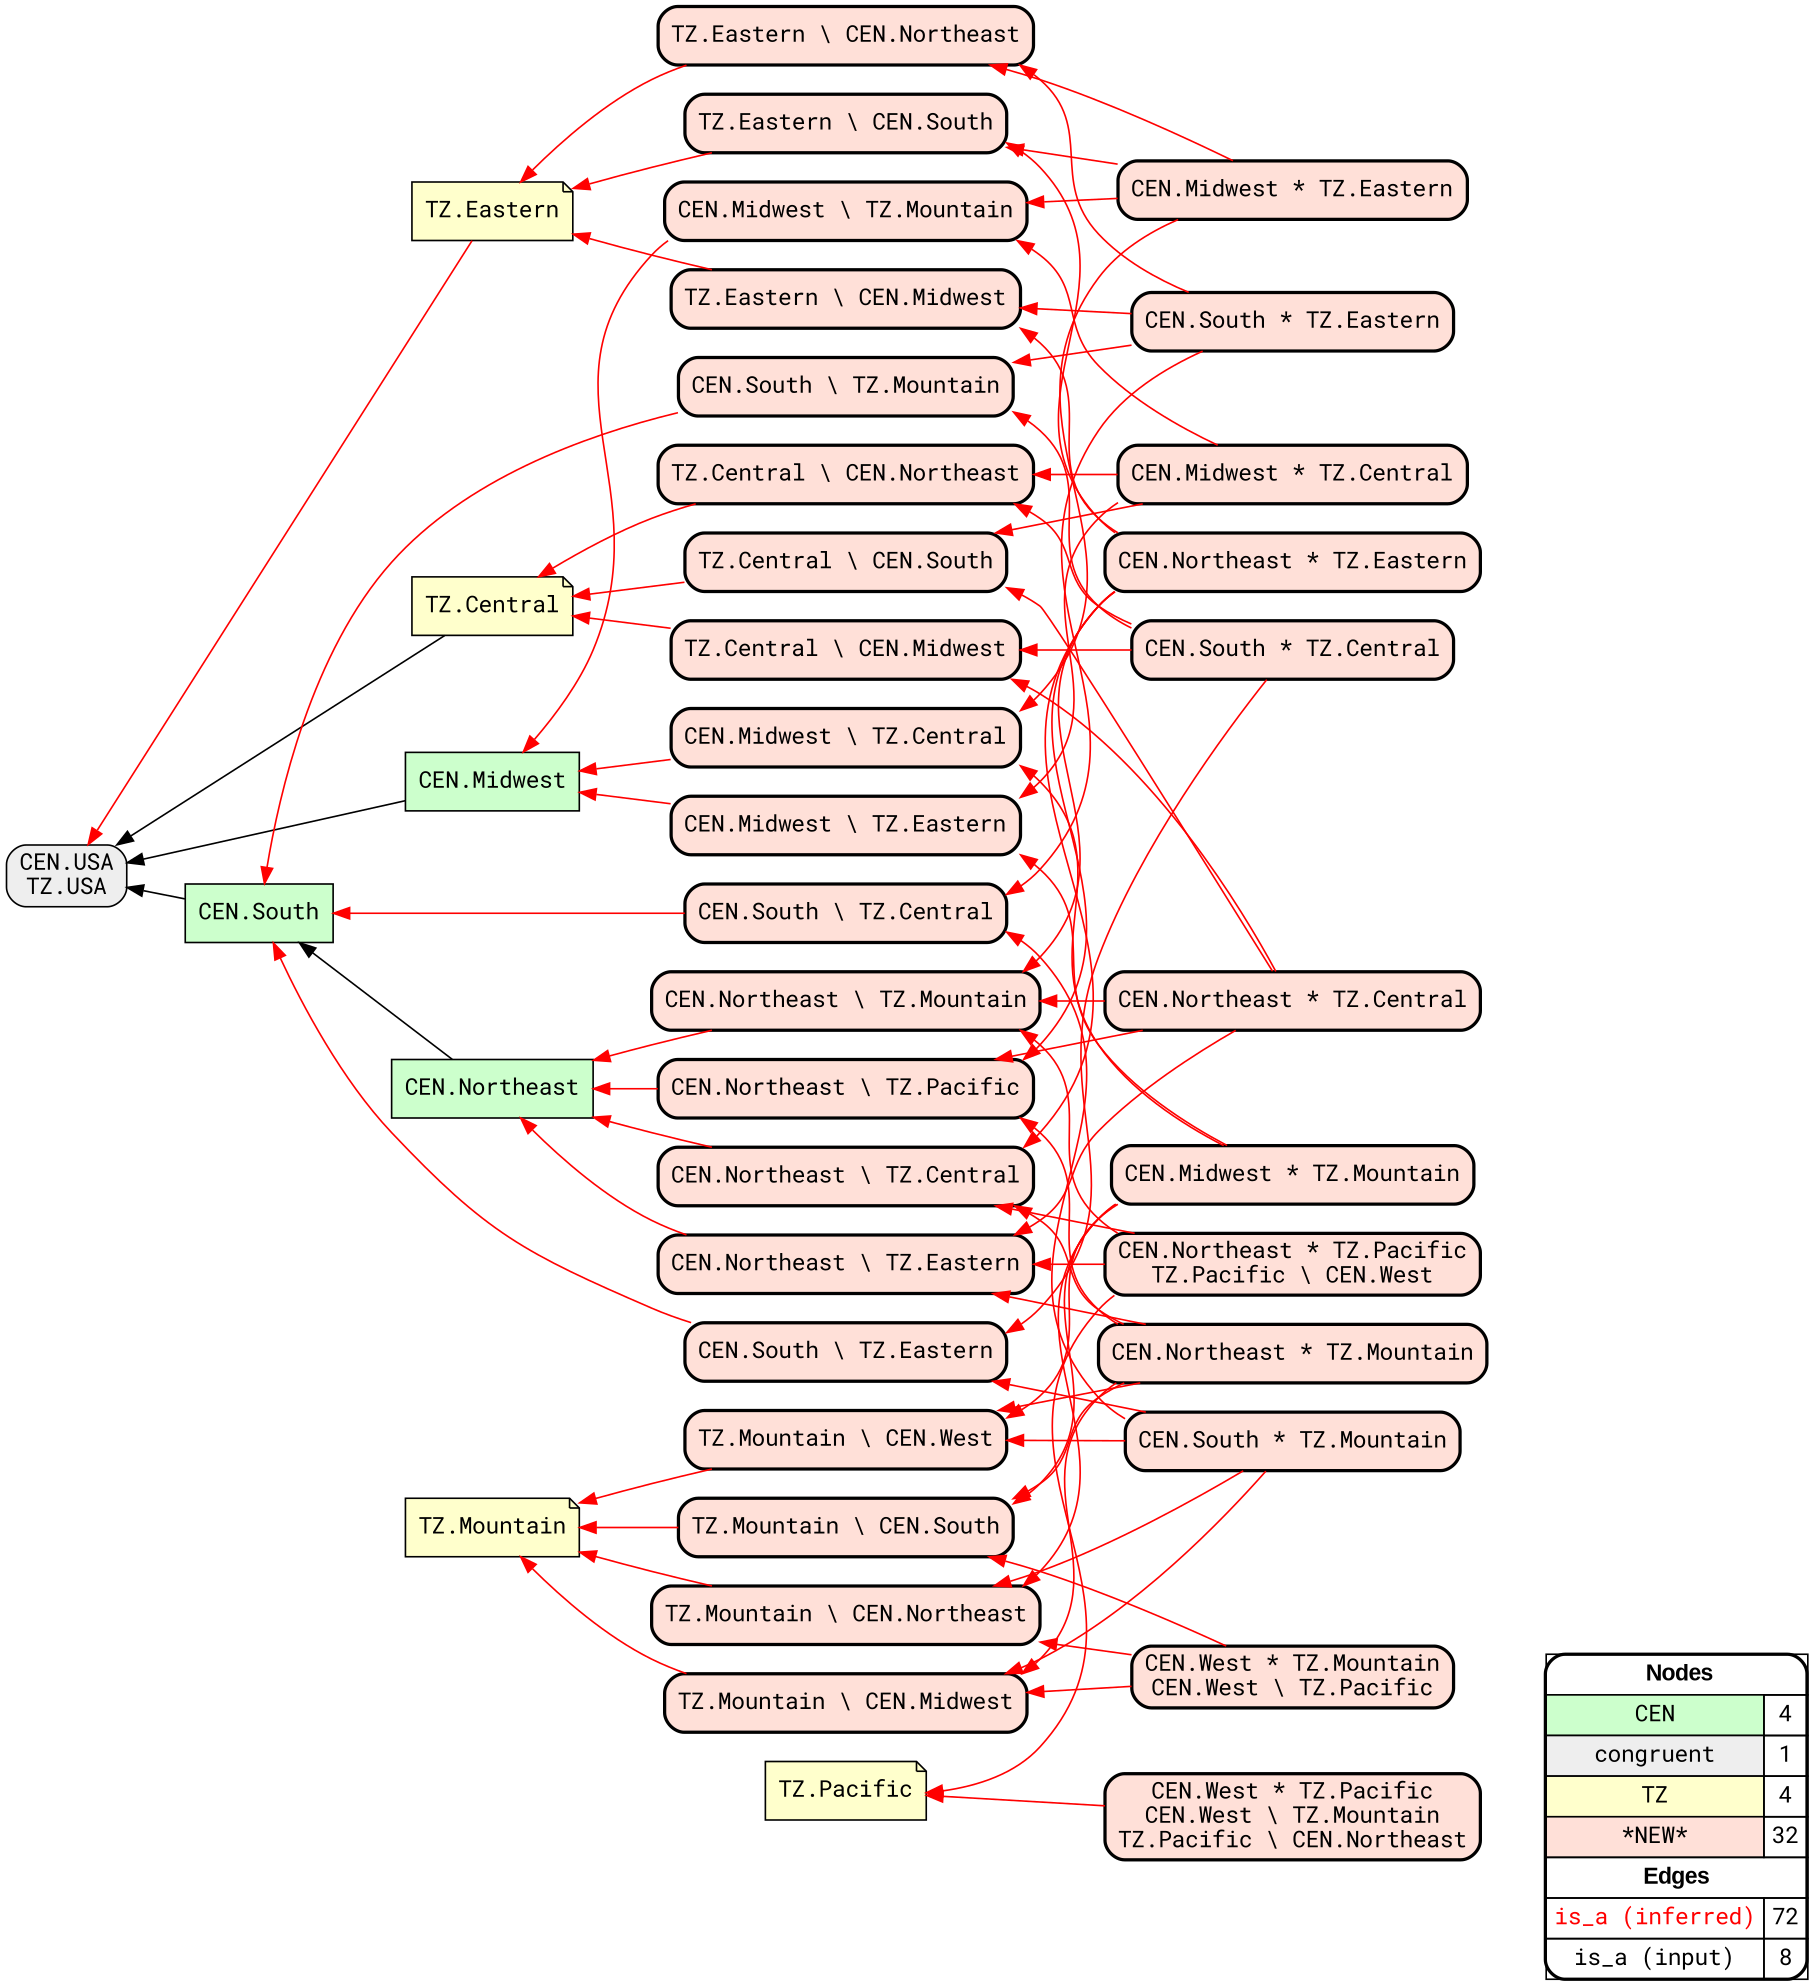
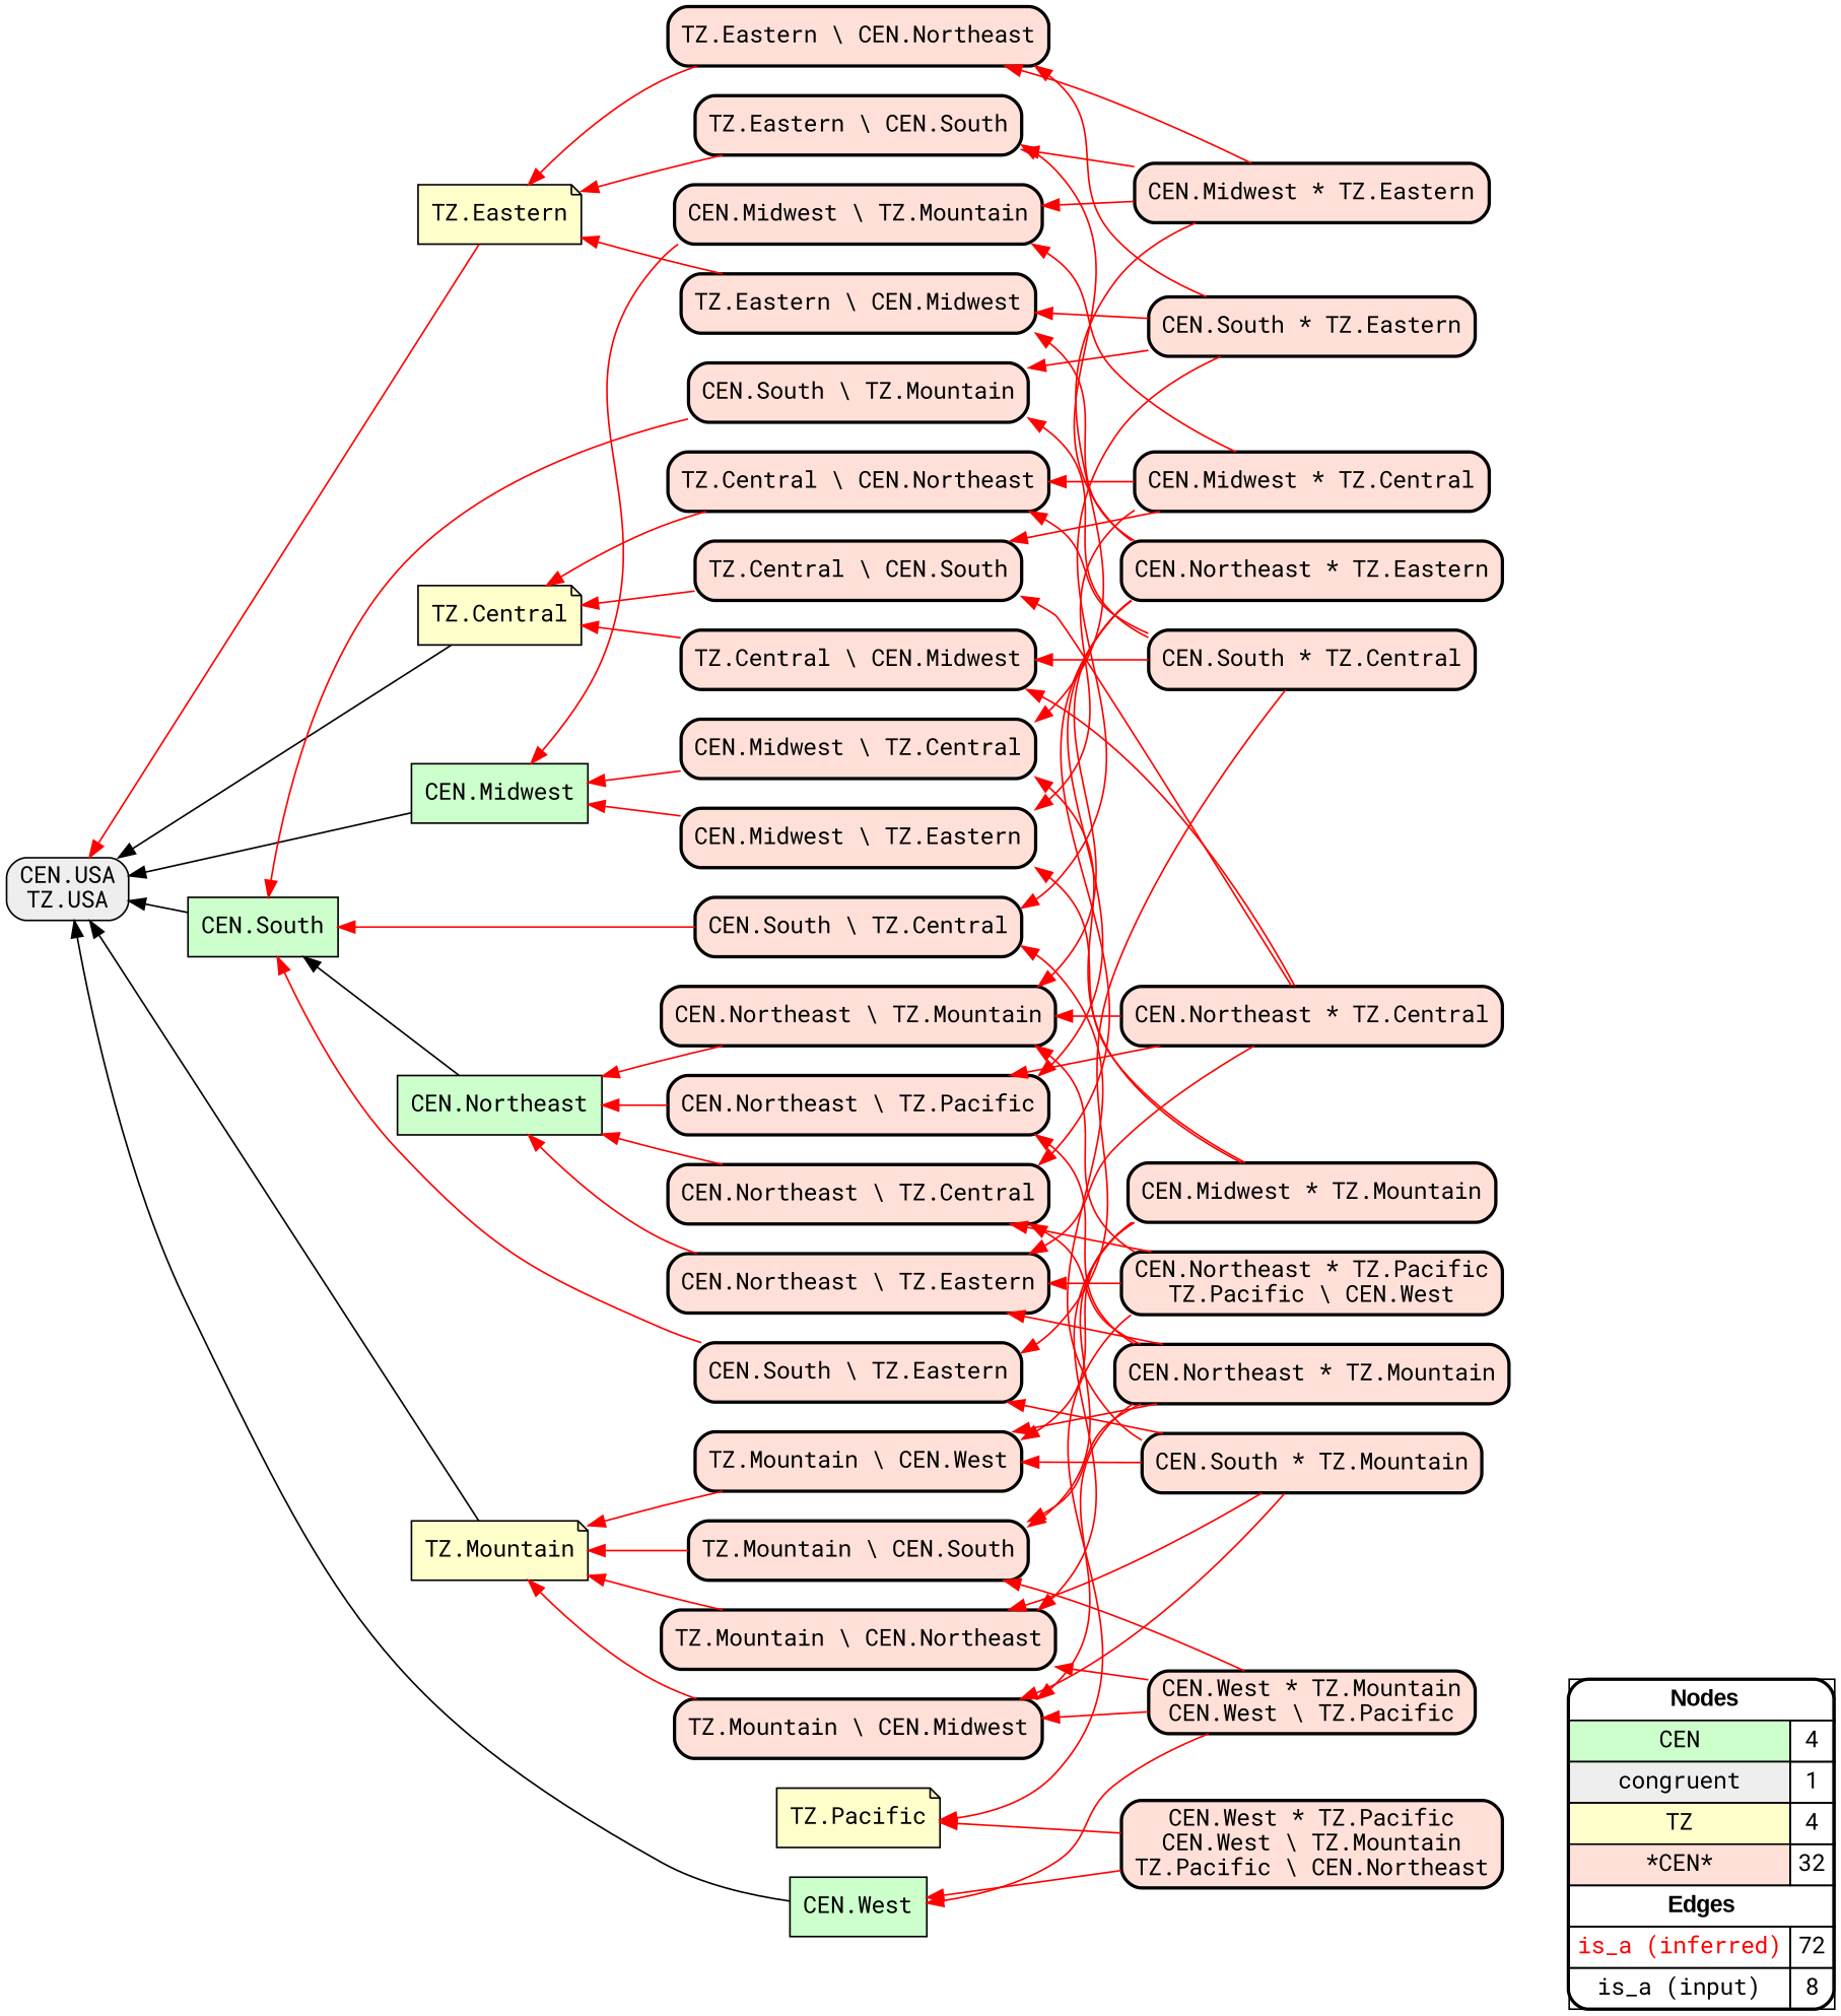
  digraph {
    fontname="Roboto Mono"
    rankdir=RL
    node [fillcolor="#FFE0D8" fontname="Roboto Mono" shape=box style="filled,rounded,bold"]
    edge [arrowhead=normal color="#FF0000" constraint=true fontname="Roboto Mono" penwidth=1 style=solid]
-   n1 [fillcolor=white label=<   <TABLE BORDER="0" CELLBORDER="1" CELLSPACING="0" CELLPADDING="4">  <TR> <TD COLSPAN="2"><font face="Arial Black"> Nodes</font></TD> </TR>  <TR>   <TD bgcolor="#CCFFCC" fontname="helvetica">CEN</TD>   <TD>4</TD>   </TR>  <TR>   <TD bgcolor="#EEEEEE" fontname="helvetica">congruent</TD>   <TD>1</TD>   </TR>  <TR>   <TD bgcolor="#FFFFCC" fontname="helvetica">TZ</TD>   <TD>4</TD>   </TR>  <TR>   <TD bgcolor="#FFE0D8" fontname="helvetica">*NEW*</TD>   <TD>32</TD>   </TR>  <TR> <TD COLSPAN="2"><font face = "Arial Black"> Edges </font></TD> </TR>  <TR>   <TD><font color ="#FF0000">is_a (inferred)</font></TD><TD>72</TD> </TR> <TR>   <TD><font color ="#000000">is_a (input)</font></TD><TD>8</TD> </TR> </TABLE>   > margin=0]
+   n1 [fillcolor=white label=<   <TABLE BORDER="0" CELLBORDER="1" CELLSPACING="0" CELLPADDING="4">  <TR> <TD COLSPAN="2"><font face="Arial Black"> Nodes</font></TD> </TR>  <TR>   <TD bgcolor="#CCFFCC" fontname="helvetica">CEN</TD>   <TD>4</TD>   </TR>  <TR>   <TD bgcolor="#EEEEEE" fontname="helvetica">congruent</TD>   <TD>1</TD>   </TR>  <TR>   <TD bgcolor="#FFFFCC" fontname="helvetica">TZ</TD>   <TD>4</TD>   </TR>  <TR>   <TD bgcolor="#FFE0D8" fontname="helvetica">*CEN*</TD>   <TD>32</TD>   </TR>  <TR> <TD COLSPAN="2"><font face = "Arial Black"> Edges </font></TD> </TR>  <TR>   <TD><font color ="#FF0000">is_a (inferred)</font></TD><TD>72</TD> </TR> <TR>   <TD><font color ="#000000">is_a (input)</font></TD><TD>8</TD> </TR> </TABLE>   > margin=0]
    "CEN.Midwest" [fillcolor="#CCFFCC" style=filled]
    "CEN.USA\nTZ.USA" [fillcolor="#EEEEEE" style="filled,rounded"]
+   "CEN.West" [fillcolor="#CCFFCC" style=filled]
    "CEN.Northeast" [fillcolor="#CCFFCC" style=filled]
    "CEN.South" [fillcolor="#CCFFCC" style=filled]
    "TZ.Eastern" [fillcolor="#FFFFCC" shape=note style=filled]
    "TZ.Pacific" [fillcolor="#FFFFCC" shape=note style=filled]
    "TZ.Mountain" [fillcolor="#FFFFCC" shape=note style=filled]
    "TZ.Central" [fillcolor="#FFFFCC" shape=note style=filled]
    "TZ.Mountain \\ CEN.Northeast"
    "CEN.Northeast \\ TZ.Mountain"
    "CEN.South * TZ.Eastern"
    "TZ.Eastern \\ CEN.Midwest"
    "CEN.South \\ TZ.Mountain"
    "TZ.Eastern \\ CEN.Northeast"
    "CEN.South \\ TZ.Central"
    "CEN.South \\ TZ.Eastern"
    "CEN.South * TZ.Central"
    "TZ.Central \\ CEN.Midwest"
    "TZ.Central \\ CEN.Northeast"
    "CEN.Midwest \\ TZ.Eastern"
    "TZ.Central \\ CEN.South"
    "CEN.South * TZ.Mountain"
    "TZ.Mountain \\ CEN.West"
    "TZ.Mountain \\ CEN.Midwest"
    "CEN.Midwest \\ TZ.Mountain"
    "CEN.Northeast * TZ.Pacific\nTZ.Pacific \\ CEN.West"
    "CEN.Northeast \\ TZ.Central"
    "CEN.Northeast \\ TZ.Eastern"
    "CEN.West * TZ.Pacific\nCEN.West \\ TZ.Mountain\nTZ.Pacific \\ CEN.Northeast"
    "CEN.Northeast * TZ.Eastern"
    "CEN.Northeast \\ TZ.Pacific"
    "TZ.Eastern \\ CEN.South"
    "CEN.Midwest * TZ.Eastern"
    "CEN.Midwest \\ TZ.Central"
    "CEN.Northeast * TZ.Central"
    "CEN.Midwest * TZ.Central"
    "CEN.Midwest * TZ.Mountain"
    "TZ.Mountain \\ CEN.South"
    "CEN.West * TZ.Mountain\nCEN.West \\ TZ.Pacific"
    "CEN.Northeast * TZ.Mountain"
    subgraph sub_1 {
      rank=source
      n1
    }
    "CEN.Midwest" -> "CEN.USA\nTZ.USA" [color="#000000"]
+   "CEN.West" -> "CEN.USA\nTZ.USA" [color="#000000"]
    "CEN.Northeast" -> "CEN.South" [color="#000000"]
    "CEN.South" -> "CEN.USA\nTZ.USA" [color="#000000"]
    "TZ.Eastern" -> "CEN.USA\nTZ.USA"
+   "TZ.Mountain" -> "CEN.USA\nTZ.USA" [color="#000000"]
    "TZ.Central" -> "CEN.USA\nTZ.USA" [color="#000000"]
    "TZ.Mountain \\ CEN.Northeast" -> "TZ.Mountain"
    "CEN.Northeast \\ TZ.Mountain" -> "CEN.Northeast"
    "CEN.South * TZ.Eastern" -> "TZ.Eastern \\ CEN.Midwest"
    "CEN.South * TZ.Eastern" -> "CEN.South \\ TZ.Mountain"
    "CEN.South * TZ.Eastern" -> "TZ.Eastern \\ CEN.Northeast"
    "CEN.South * TZ.Eastern" -> "CEN.South \\ TZ.Central"
    "TZ.Eastern \\ CEN.Midwest" -> "TZ.Eastern"
    "CEN.South \\ TZ.Mountain" -> "CEN.South"
    "TZ.Eastern \\ CEN.Northeast" -> "TZ.Eastern"
    "CEN.South \\ TZ.Central" -> "CEN.South"
    "CEN.South \\ TZ.Eastern" -> "CEN.South"
    "CEN.South * TZ.Central" -> "CEN.South \\ TZ.Mountain"
    "CEN.South * TZ.Central" -> "CEN.South \\ TZ.Eastern"
    "CEN.South * TZ.Central" -> "TZ.Central \\ CEN.Midwest"
    "CEN.South * TZ.Central" -> "TZ.Central \\ CEN.Northeast"
    "TZ.Central \\ CEN.Midwest" -> "TZ.Central"
    "TZ.Central \\ CEN.Northeast" -> "TZ.Central"
    "CEN.Midwest \\ TZ.Eastern" -> "CEN.Midwest"
    "TZ.Central \\ CEN.South" -> "TZ.Central"
    "CEN.South * TZ.Mountain" -> "TZ.Mountain \\ CEN.Northeast"
    "CEN.South * TZ.Mountain" -> "CEN.South \\ TZ.Central"
    "CEN.South * TZ.Mountain" -> "CEN.South \\ TZ.Eastern"
    "CEN.South * TZ.Mountain" -> "TZ.Mountain \\ CEN.West"
    "CEN.South * TZ.Mountain" -> "TZ.Mountain \\ CEN.Midwest"
    "TZ.Mountain \\ CEN.West" -> "TZ.Mountain"
    "TZ.Mountain \\ CEN.Midwest" -> "TZ.Mountain"
    "CEN.Midwest \\ TZ.Mountain" -> "CEN.Midwest"
    "CEN.Northeast * TZ.Pacific\nTZ.Pacific \\ CEN.West" -> "TZ.Pacific"
    "CEN.Northeast * TZ.Pacific\nTZ.Pacific \\ CEN.West" -> "CEN.Northeast \\ TZ.Mountain"
    "CEN.Northeast * TZ.Pacific\nTZ.Pacific \\ CEN.West" -> "CEN.Northeast \\ TZ.Central"
    "CEN.Northeast * TZ.Pacific\nTZ.Pacific \\ CEN.West" -> "CEN.Northeast \\ TZ.Eastern"
    "CEN.Northeast \\ TZ.Central" -> "CEN.Northeast"
    "CEN.Northeast \\ TZ.Eastern" -> "CEN.Northeast"
+   "CEN.West * TZ.Pacific\nCEN.West \\ TZ.Mountain\nTZ.Pacific \\ CEN.Northeast" -> "CEN.West"
    "CEN.West * TZ.Pacific\nCEN.West \\ TZ.Mountain\nTZ.Pacific \\ CEN.Northeast" -> "TZ.Pacific"
    "CEN.Northeast * TZ.Eastern" -> "CEN.Northeast \\ TZ.Mountain"
    "CEN.Northeast * TZ.Eastern" -> "TZ.Eastern \\ CEN.Midwest"
    "CEN.Northeast * TZ.Eastern" -> "CEN.Northeast \\ TZ.Central"
    "CEN.Northeast * TZ.Eastern" -> "CEN.Northeast \\ TZ.Pacific"
    "CEN.Northeast * TZ.Eastern" -> "TZ.Eastern \\ CEN.South"
    "CEN.Northeast \\ TZ.Pacific" -> "CEN.Northeast"
    "TZ.Eastern \\ CEN.South" -> "TZ.Eastern"
    "CEN.Midwest * TZ.Eastern" -> "TZ.Eastern \\ CEN.Northeast"
    "CEN.Midwest * TZ.Eastern" -> "CEN.Midwest \\ TZ.Mountain"
    "CEN.Midwest * TZ.Eastern" -> "TZ.Eastern \\ CEN.South"
    "CEN.Midwest * TZ.Eastern" -> "CEN.Midwest \\ TZ.Central"
    "CEN.Midwest \\ TZ.Central" -> "CEN.Midwest"
    "CEN.Northeast * TZ.Central" -> "CEN.Northeast \\ TZ.Mountain"
    "CEN.Northeast * TZ.Central" -> "TZ.Central \\ CEN.Midwest"
    "CEN.Northeast * TZ.Central" -> "TZ.Central \\ CEN.South"
    "CEN.Northeast * TZ.Central" -> "CEN.Northeast \\ TZ.Eastern"
    "CEN.Northeast * TZ.Central" -> "CEN.Northeast \\ TZ.Pacific"
    "CEN.Midwest * TZ.Central" -> "TZ.Central \\ CEN.Northeast"
    "CEN.Midwest * TZ.Central" -> "CEN.Midwest \\ TZ.Eastern"
    "CEN.Midwest * TZ.Central" -> "TZ.Central \\ CEN.South"
    "CEN.Midwest * TZ.Central" -> "CEN.Midwest \\ TZ.Mountain"
    "CEN.Midwest * TZ.Mountain" -> "TZ.Mountain \\ CEN.Northeast"
    "CEN.Midwest * TZ.Mountain" -> "CEN.Midwest \\ TZ.Eastern"
    "CEN.Midwest * TZ.Mountain" -> "TZ.Mountain \\ CEN.West"
    "CEN.Midwest * TZ.Mountain" -> "CEN.Midwest \\ TZ.Central"
    "CEN.Midwest * TZ.Mountain" -> "TZ.Mountain \\ CEN.South"
    "TZ.Mountain \\ CEN.South" -> "TZ.Mountain"
+   "CEN.West * TZ.Mountain\nCEN.West \\ TZ.Pacific" -> "CEN.West"
    "CEN.West * TZ.Mountain\nCEN.West \\ TZ.Pacific" -> "TZ.Mountain \\ CEN.Northeast"
    "CEN.West * TZ.Mountain\nCEN.West \\ TZ.Pacific" -> "TZ.Mountain \\ CEN.Midwest"
    "CEN.West * TZ.Mountain\nCEN.West \\ TZ.Pacific" -> "TZ.Mountain \\ CEN.South"
    "CEN.Northeast * TZ.Mountain" -> "TZ.Mountain \\ CEN.West"
    "CEN.Northeast * TZ.Mountain" -> "TZ.Mountain \\ CEN.Midwest"
    "CEN.Northeast * TZ.Mountain" -> "CEN.Northeast \\ TZ.Central"
    "CEN.Northeast * TZ.Mountain" -> "CEN.Northeast \\ TZ.Eastern"
    "CEN.Northeast * TZ.Mountain" -> "CEN.Northeast \\ TZ.Pacific"
    "CEN.Northeast * TZ.Mountain" -> "TZ.Mountain \\ CEN.South"
  }
